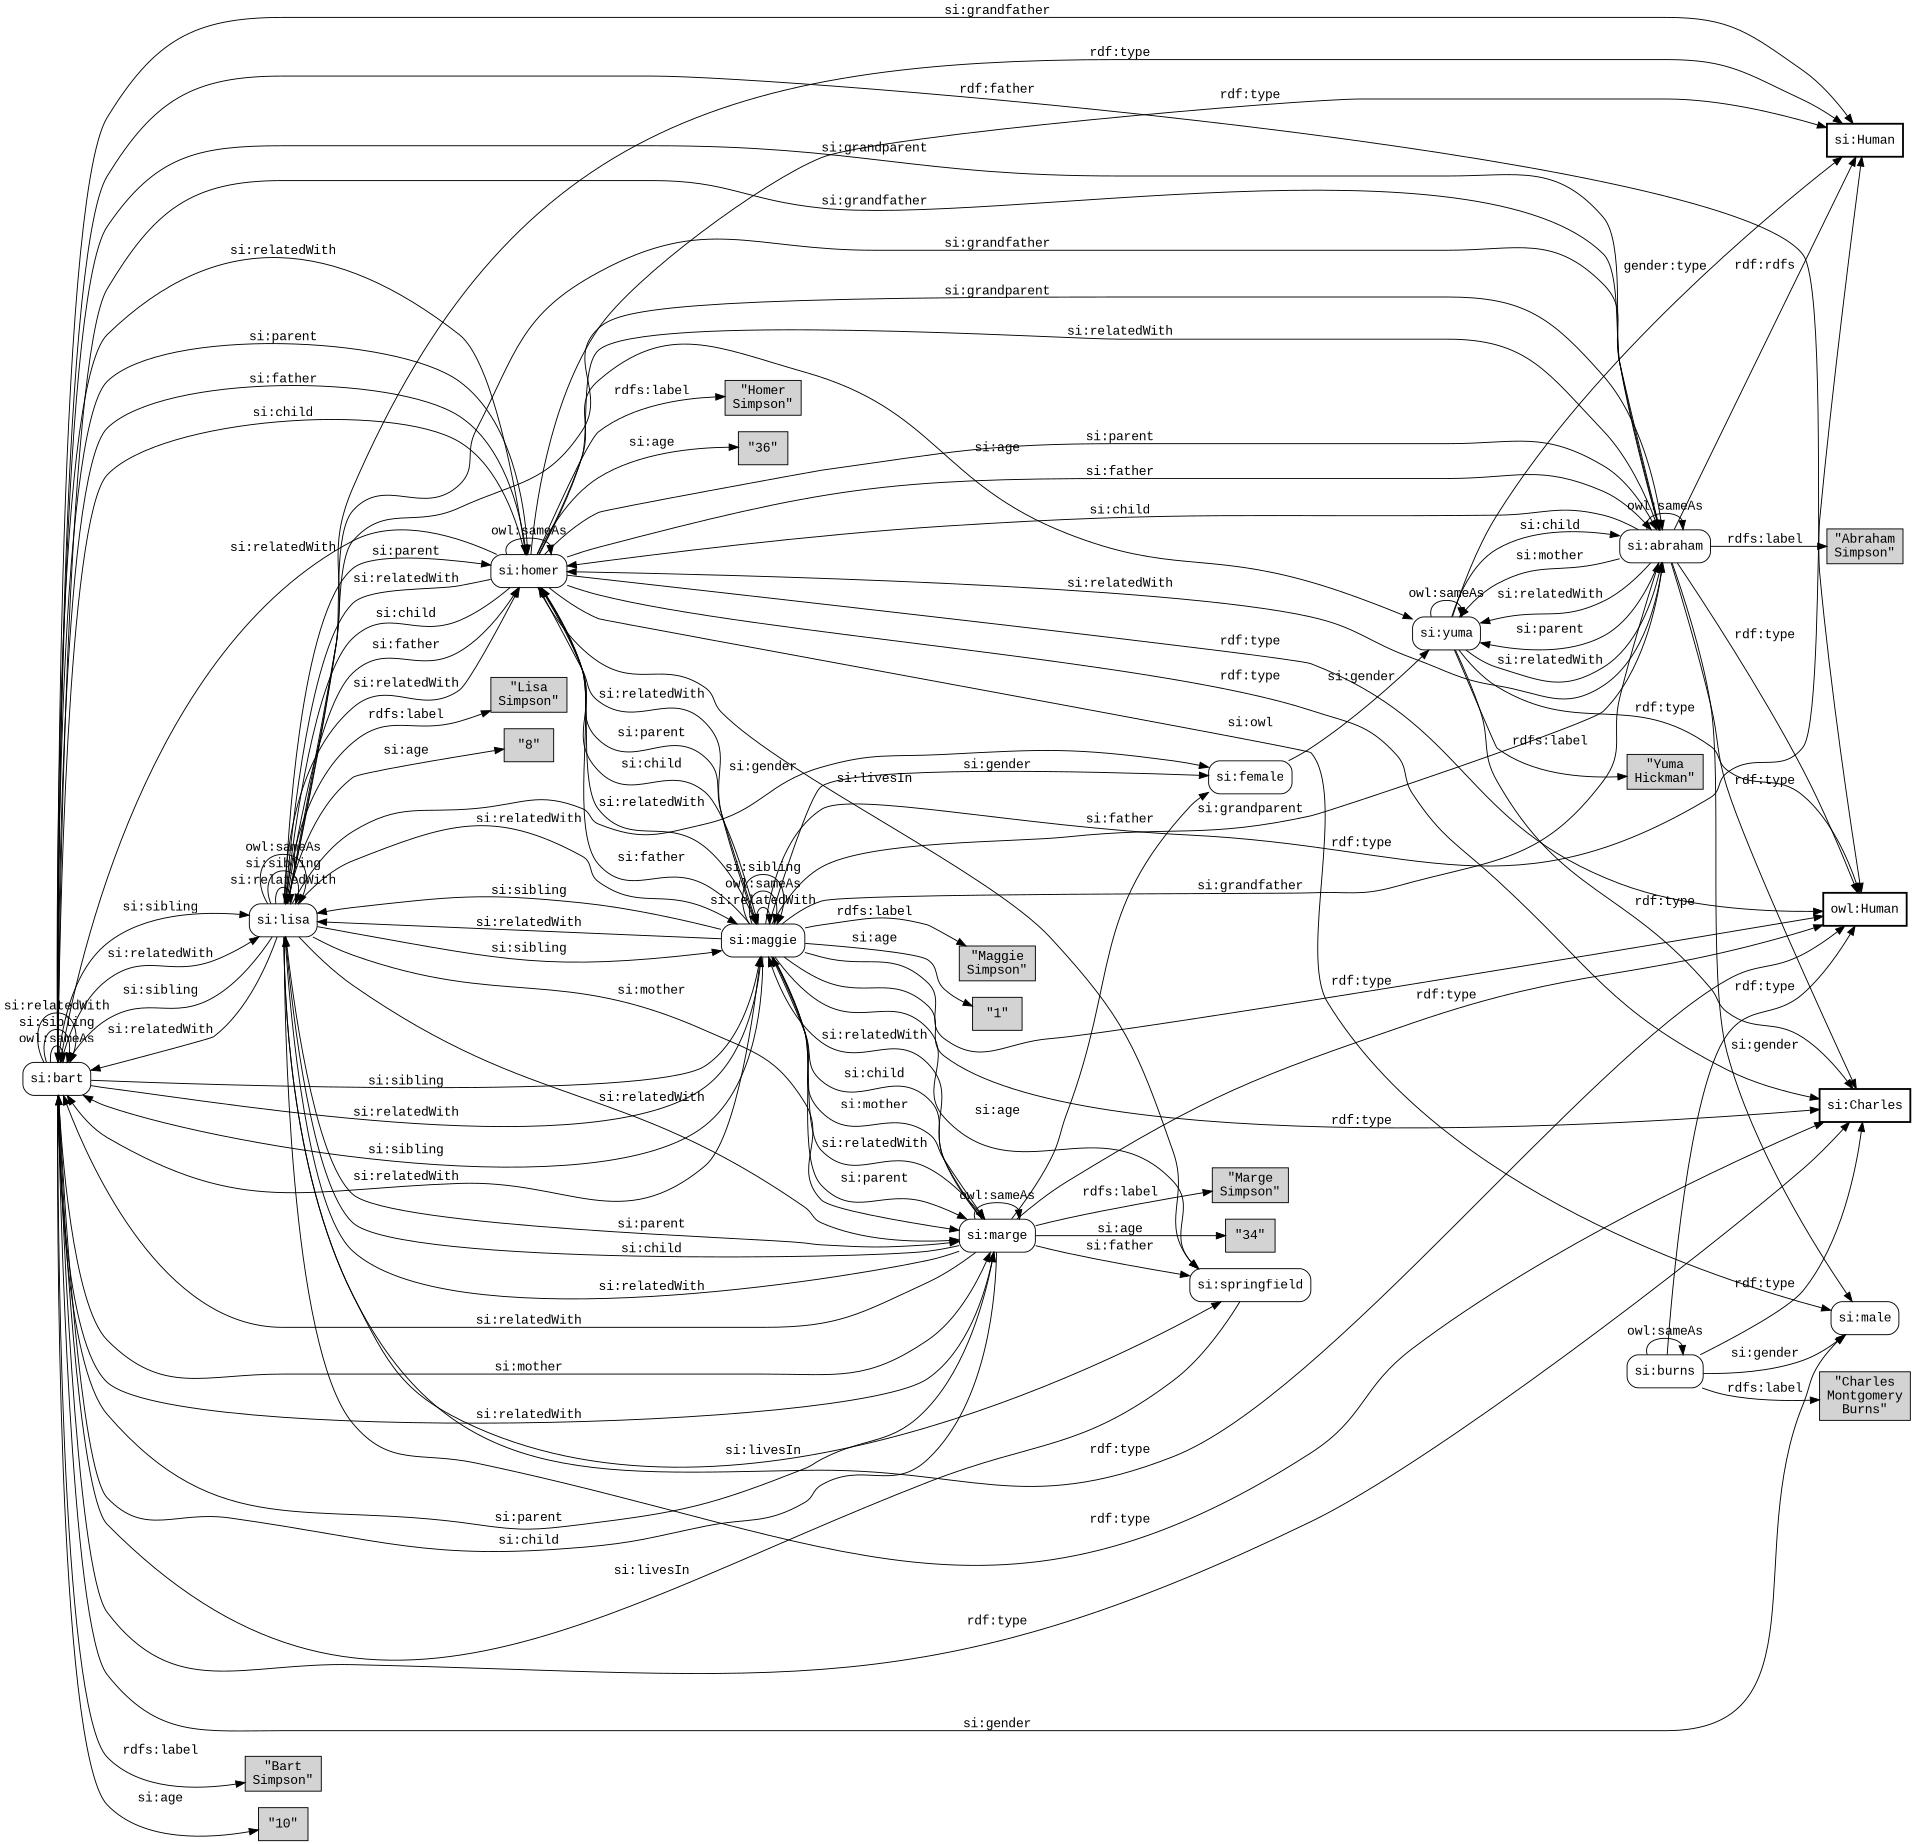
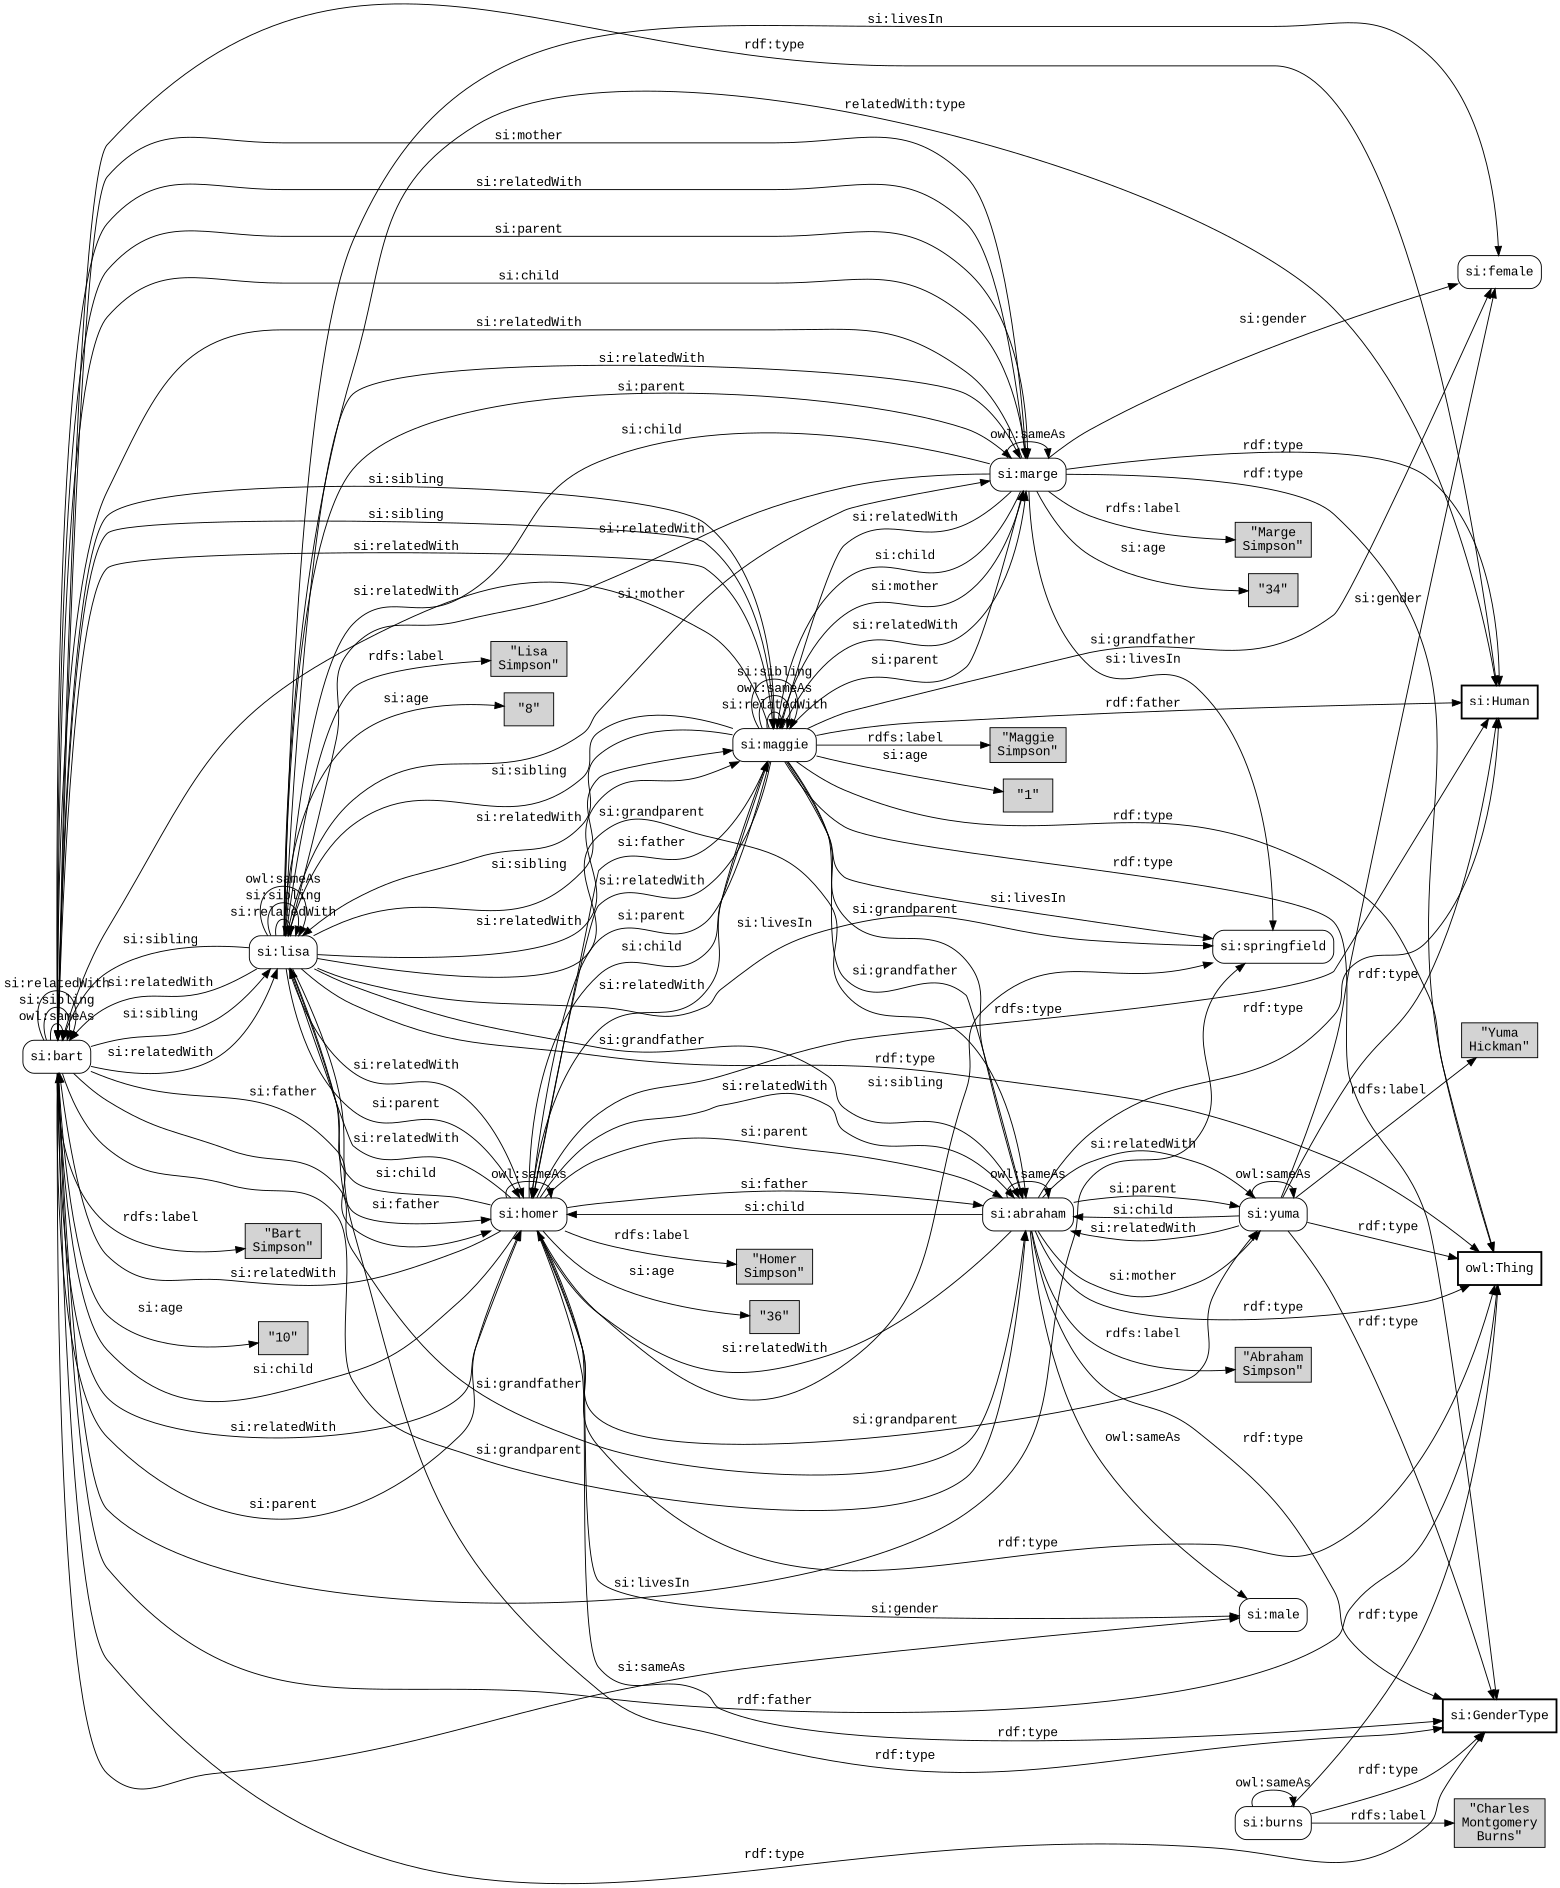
  digraph {
    fontname="Liberation Mono"
    rankdir=LR
    node [fontname="Liberation Mono" shape=box style=filled]
    edge [arrowtail=normal color=black fontname="Liberation Mono"]
    n1 [label="si:bart" style=rounded]
    n2 [label="si:Human" style=bold]
    n3 [label="si:lisa" style=rounded]
    n4 [label="si:homer" style=rounded]
    n5 [label="si:maggie" style=rounded]
    n6 [label="si:marge" style=rounded]
    n7 [label="si:abraham" style=rounded]
-   n8 [label="si:Charles" style=bold]
-   n9 [label="owl:Human" style=bold]
+   n8 [label="si:GenderType" style=bold]
+   n9 [label="owl:Thing" style=bold]
    n10 [fillcolor=lightgray label="&quot;Bart\nSimpson&quot;\n"]
    n11 [label="si:male" style=rounded]
    n12 [fillcolor=lightgray label="&quot;10&quot;"]
    n13 [label="si:springfield" style=rounded]
    n14 [fillcolor=lightgray label="&quot;Lisa\nSimpson&quot;\n"]
    n15 [label="si:female" style=rounded]
    n16 [fillcolor=lightgray label="&quot;8&quot;"]
    n17 [label="si:yuma" style=rounded]
    n18 [fillcolor=lightgray label="&quot;Homer\nSimpson&quot;\n"]
    n19 [fillcolor=lightgray label="&quot;36&quot;"]
    n20 [fillcolor=lightgray label="&quot;Maggie\nSimpson&quot;\n"]
    n21 [fillcolor=lightgray label="&quot;1&quot;"]
    n22 [fillcolor=lightgray label="&quot;Marge\nSimpson&quot;\n"]
    n23 [fillcolor=lightgray label="&quot;34&quot;"]
    n24 [fillcolor=lightgray label="&quot;Abraham\nSimpson&quot;\n"]
    n25 [fillcolor=lightgray label="&quot;Yuma\nHickman&quot;\n"]
    n26 [label="si:burns" style=rounded]
    n27 [fillcolor=lightgray label="&quot;Charles\nMontgomery\nBurns&quot;\n"]
    n1 -> n1 [label="owl:sameAs"]
    n1 -> n1 [label="si:sibling"]
    n1 -> n1 [label="si:relatedWith"]
-   n1 -> n2 [label="si:grandfather"]
+   n1 -> n2 [label="rdf:type"]
    n1 -> n3 [label="si:sibling"]
    n1 -> n3 [label="si:relatedWith"]
    n1 -> n4 [label="si:relatedWith"]
    n1 -> n4 [label="si:parent"]
    n1 -> n4 [label="si:father"]
    n1 -> n5 [label="si:sibling"]
    n1 -> n5 [label="si:relatedWith"]
    n1 -> n6 [label="si:mother"]
    n1 -> n6 [label="si:relatedWith"]
    n1 -> n6 [label="si:parent"]
    n1 -> n7 [label="si:grandfather"]
    n1 -> n7 [label="si:grandparent"]
    n1 -> n8 [label="rdf:type"]
    n1 -> n9 [label="rdf:father"]
    n1 -> n10 [label="rdfs:label"]
-   n1 -> n11 [label="si:gender"]
+   n1 -> n11 [label="si:sameAs"]
    n1 -> n12 [label="si:age"]
-   n13 -> n1 [label="si:livesIn"]
+   n1 -> n13 [label="si:livesIn"]
    n3 -> n1 [label="si:sibling"]
    n3 -> n1 [label="si:relatedWith"]
-   n3 -> n2 [label="rdf:type"]
+   n3 -> n2 [label="relatedWith:type"]
    n3 -> n3 [label="si:relatedWith"]
    n3 -> n3 [label="si:sibling"]
    n3 -> n3 [label="owl:sameAs"]
    n3 -> n4 [label="si:father"]
    n3 -> n4 [label="si:relatedWith"]
    n3 -> n4 [label="si:parent"]
    n3 -> n5 [label="si:sibling"]
    n3 -> n5 [label="si:relatedWith"]
    n3 -> n6 [label="si:mother"]
    n3 -> n6 [label="si:relatedWith"]
    n3 -> n6 [label="si:parent"]
    n3 -> n7 [label="si:grandfather"]
    n3 -> n7 [label="si:grandparent"]
    n3 -> n8 [label="rdf:type"]
    n3 -> n9 [label="rdf:type"]
    n3 -> n13 [label="si:livesIn"]
    n3 -> n14 [label="rdfs:label"]
-   n3 -> n15 [label="si:gender"]
+   n3 -> n15 [label="si:livesIn"]
    n3 -> n16 [label="si:age"]
    n4 -> n1 [label="si:child"]
    n4 -> n1 [label="si:relatedWith"]
-   n4 -> n2 [label="rdf:type"]
+   n4 -> n2 [label="rdfs:type"]
    n4 -> n3 [label="si:relatedWith"]
    n4 -> n3 [label="si:child"]
    n4 -> n4 [label="owl:sameAs"]
    n4 -> n5 [label="si:child"]
    n4 -> n5 [label="si:relatedWith"]
    n4 -> n7 [label="si:relatedWith"]
    n4 -> n7 [label="si:parent"]
    n4 -> n7 [label="si:father"]
    n4 -> n8 [label="rdf:type"]
    n4 -> n9 [label="rdf:type"]
-   n4 -> n11 [label="si:owl"]
-   n4 -> n13 [label="si:livesIn"]
-   n4 -> n17 [label="si:age"]
+   n4 -> n11 [label="si:gender"]
+   n4 -> n13 [label="si:sibling"]
+   n4 -> n17 [label="si:grandparent"]
    n4 -> n18 [label="rdfs:label"]
    n4 -> n19 [label="si:age"]
    n5 -> n1 [label="si:sibling"]
    n5 -> n1 [label="si:relatedWith"]
-   n5 -> n2 [label="rdf:type"]
+   n5 -> n2 [label="rdf:father"]
    n5 -> n3 [label="si:sibling"]
    n5 -> n3 [label="si:relatedWith"]
    n5 -> n4 [label="si:father"]
    n5 -> n4 [label="si:relatedWith"]
    n5 -> n4 [label="si:parent"]
    n5 -> n5 [label="si:relatedWith"]
    n5 -> n5 [label="owl:sameAs"]
    n5 -> n5 [label="si:sibling"]
    n5 -> n6 [label="si:mother"]
    n5 -> n6 [label="si:relatedWith"]
    n5 -> n6 [label="si:parent"]
    n5 -> n7 [label="si:grandparent"]
    n5 -> n7 [label="si:grandfather"]
    n5 -> n8 [label="rdf:type"]
    n5 -> n9 [label="rdf:type"]
-   n5 -> n13 [label="si:age"]
-   n5 -> n15 [label="si:gender"]
+   n5 -> n13 [label="si:livesIn"]
+   n5 -> n15 [label="si:grandfather"]
    n5 -> n20 [label="rdfs:label"]
    n5 -> n21 [label="si:age"]
    n6 -> n1 [label="si:child"]
    n6 -> n1 [label="si:relatedWith"]
+   n6 -> n2 [label="rdf:type"]
    n6 -> n3 [label="si:child"]
    n6 -> n3 [label="si:relatedWith"]
    n6 -> n5 [label="si:relatedWith"]
    n6 -> n5 [label="si:child"]
    n6 -> n6 [label="owl:sameAs"]
    n6 -> n9 [label="rdf:type"]
-   n6 -> n13 [label="si:father"]
-   n6 -> n15 [label="si:father"]
+   n6 -> n13 [label="si:livesIn"]
+   n6 -> n15 [label="si:gender"]
    n6 -> n22 [label="rdfs:label"]
    n6 -> n23 [label="si:age"]
-   n7 -> n2 [label="rdf:rdfs"]
+   n7 -> n2 [label="rdf:type"]
    n7 -> n4 [label="si:child"]
    n7 -> n4 [label="si:relatedWith"]
    n7 -> n7 [label="owl:sameAs"]
    n7 -> n8 [label="rdf:type"]
    n7 -> n9 [label="rdf:type"]
-   n7 -> n11 [label="si:gender"]
+   n7 -> n11 [label="owl:sameAs"]
    n7 -> n17 [label="si:mother"]
    n7 -> n17 [label="si:relatedWith"]
    n7 -> n17 [label="si:parent"]
    n7 -> n24 [label="rdfs:label"]
-   n17 -> n2 [label="gender:type"]
+   n17 -> n2 [label="rdf:type"]
    n17 -> n7 [label="si:child"]
    n17 -> n7 [label="si:relatedWith"]
    n17 -> n8 [label="rdf:type"]
    n17 -> n9 [label="rdf:type"]
-   n15 -> n17 [label="si:gender"]
+   n17 -> n15 [label="si:gender"]
    n17 -> n17 [label="owl:sameAs"]
    n17 -> n25 [label="rdfs:label"]
    n26 -> n8 [label="rdf:type"]
    n26 -> n9 [label="rdf:type"]
-   n26 -> n11 [label="si:gender"]
    n26 -> n26 [label="owl:sameAs"]
    n26 -> n27 [label="rdfs:label"]
  }
